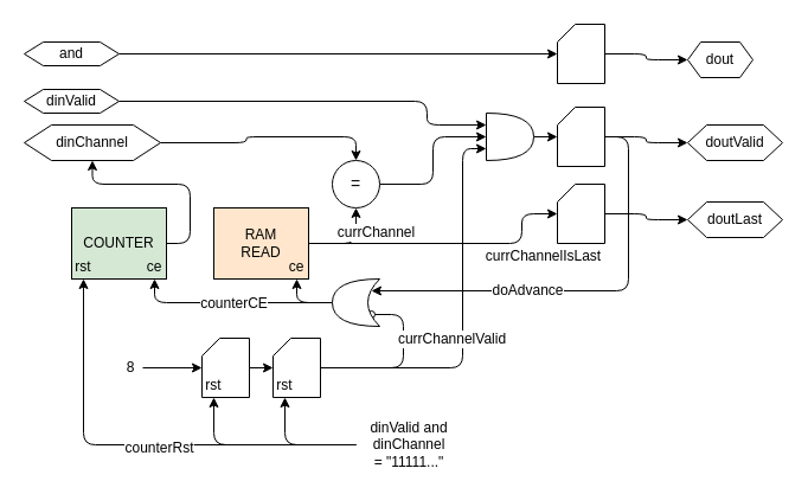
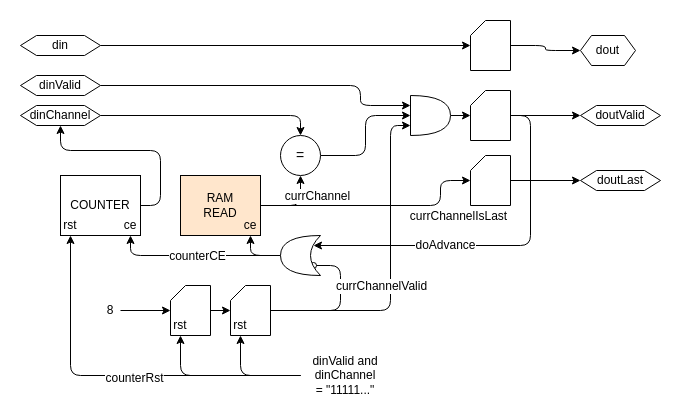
  <mxCell id="0" />
  <mxCell id="1" parent="0" />
  <mxCell id="2" style="edgeStyle=orthogonalEdgeStyle;rounded=1;orthogonalLoop=1;jettySize=auto;html=1;exitX=1;exitY=0.5;exitDx=0;exitDy=0;exitPerimeter=0;entryX=0.175;entryY=0.25;entryDx=0;entryDy=0;entryPerimeter=0;fontSize=12;endArrow=oval;endFill=0;" parent="1" source="40" target="44" edge="1"><mxGeometry relative="1" as="geometry"><Array as="points"><mxPoint x="340" y="310" /><mxPoint x="340" y="265" /></Array></mxGeometry></mxCell>
  <mxCell id="3" style="edgeStyle=orthogonalEdgeStyle;rounded=1;orthogonalLoop=1;jettySize=auto;html=1;exitX=1;exitY=0.5;exitDx=0;exitDy=0;fontSize=14;" parent="1" source="4" target="27" edge="1"><mxGeometry relative="1" as="geometry" /></mxCell>
- <mxCell id="4" value="and" style="shape=hexagon;perimeter=hexagonPerimeter2;whiteSpace=wrap;html=1;size=0.20;" parent="1" vertex="1"><mxGeometry x="20" y="35" width="80" height="20" as="geometry" /></mxCell>
+ <mxCell id="4" value="din" style="shape=hexagon;perimeter=hexagonPerimeter2;whiteSpace=wrap;html=1;size=0.20;" parent="1" vertex="1"><mxGeometry x="20" y="35" width="80" height="20" as="geometry" /></mxCell>
  <mxCell id="5" style="edgeStyle=orthogonalEdgeStyle;rounded=1;orthogonalLoop=1;jettySize=auto;html=1;exitX=1;exitY=0.5;exitDx=0;exitDy=0;entryX=0;entryY=0.25;entryDx=0;entryDy=0;entryPerimeter=0;fontSize=12;" parent="1" source="6" target="19" edge="1"><mxGeometry relative="1" as="geometry"><Array as="points"><mxPoint x="360" y="85" /><mxPoint x="360" y="105" /></Array></mxGeometry></mxCell>
  <mxCell id="6" value="dinValid" style="shape=hexagon;perimeter=hexagonPerimeter2;whiteSpace=wrap;html=1;size=0.20;" parent="1" vertex="1"><mxGeometry x="20" y="75" width="80" height="20" as="geometry" /></mxCell>
  <mxCell id="7" style="edgeStyle=orthogonalEdgeStyle;rounded=1;orthogonalLoop=1;jettySize=auto;html=1;exitX=1;exitY=0.5;exitDx=0;exitDy=0;entryX=0.5;entryY=0;entryDx=0;entryDy=0;fontSize=12;" parent="1" source="8" target="17" edge="1"><mxGeometry relative="1" as="geometry" /></mxCell>
- <mxCell id="8" value="dinChannel" style="shape=hexagon;perimeter=hexagonPerimeter2;whiteSpace=wrap;html=1;size=0.20;" parent="1" vertex="1"><mxGeometry x="20" y="105" width="115" height="30" as="geometry" /></mxCell>
+ <mxCell id="8" value="dinChannel" style="shape=hexagon;perimeter=hexagonPerimeter2;whiteSpace=wrap;html=1;size=0.20;" parent="1" vertex="1"><mxGeometry x="20" y="105" width="80" height="20" as="geometry" /></mxCell>
  <mxCell id="9" value="" style="group" parent="1" vertex="1" connectable="0"><mxGeometry x="180" y="175" width="80" height="60" as="geometry" /></mxCell>
  <mxCell id="10" value="RAM&lt;br&gt;READ" style="rounded=0;whiteSpace=wrap;html=1;fillColor=#ffe6cc;" parent="9" vertex="1"><mxGeometry width="80" height="60" as="geometry" /></mxCell>
  <mxCell id="11" value="ce" style="text;html=1;strokeColor=none;fillColor=none;align=center;verticalAlign=middle;whiteSpace=wrap;rounded=0;" parent="9" vertex="1"><mxGeometry x="60" y="40" width="20" height="20" as="geometry" /></mxCell>
  <mxCell id="12" value="" style="group" parent="1" vertex="1" connectable="0"><mxGeometry x="60" y="175" width="80" height="60" as="geometry" /></mxCell>
- <mxCell id="13" value="COUNTER" style="rounded=0;whiteSpace=wrap;html=1;fillColor=#d5e8d4;" parent="12" vertex="1"><mxGeometry width="80" height="60" as="geometry" /></mxCell>
+ <mxCell id="13" value="COUNTER" style="rounded=0;whiteSpace=wrap;html=1;" parent="12" vertex="1"><mxGeometry width="80" height="60" as="geometry" /></mxCell>
  <mxCell id="14" value="ce" style="text;html=1;strokeColor=none;fillColor=none;align=center;verticalAlign=middle;whiteSpace=wrap;rounded=0;" parent="12" vertex="1"><mxGeometry x="60" y="40" width="20" height="20" as="geometry" /></mxCell>
  <mxCell id="15" value="rst" style="text;html=1;strokeColor=none;fillColor=none;align=center;verticalAlign=middle;whiteSpace=wrap;rounded=0;" parent="12" vertex="1"><mxGeometry y="40" width="20" height="20" as="geometry" /></mxCell>
  <mxCell id="16" style="edgeStyle=orthogonalEdgeStyle;rounded=1;orthogonalLoop=1;jettySize=auto;html=1;exitX=1;exitY=0.5;exitDx=0;exitDy=0;" edge="1" parent="1" source="17" target="19"><mxGeometry relative="1" as="geometry" /></mxCell>
  <mxCell id="17" value="=" style="ellipse;whiteSpace=wrap;html=1;aspect=fixed;fontSize=14;" parent="1" vertex="1"><mxGeometry x="280" y="135" width="40" height="40" as="geometry" /></mxCell>
  <mxCell id="18" style="edgeStyle=orthogonalEdgeStyle;rounded=1;orthogonalLoop=1;jettySize=auto;html=1;exitX=1;exitY=0.5;exitDx=0;exitDy=0;exitPerimeter=0;fontSize=14;" parent="1" source="19" target="23" edge="1"><mxGeometry relative="1" as="geometry" /></mxCell>
  <mxCell id="19" value="" style="shape=or;whiteSpace=wrap;html=1;fontSize=14;" parent="1" vertex="1"><mxGeometry x="410" y="95" width="40" height="40" as="geometry" /></mxCell>
  <mxCell id="20" style="edgeStyle=orthogonalEdgeStyle;rounded=1;orthogonalLoop=1;jettySize=auto;html=1;exitX=1;exitY=0.5;exitDx=0;exitDy=0;exitPerimeter=0;fontSize=14;entryX=0;entryY=0.5;entryDx=0;entryDy=0;" parent="1" source="23" target="25" edge="1"><mxGeometry relative="1" as="geometry"><mxPoint x="560" y="120.333" as="targetPoint" /></mxGeometry></mxCell>
  <mxCell id="21" style="edgeStyle=orthogonalEdgeStyle;rounded=1;orthogonalLoop=1;jettySize=auto;html=1;exitX=1;exitY=0.5;exitDx=0;exitDy=0;exitPerimeter=0;entryX=0.175;entryY=0.75;entryDx=0;entryDy=0;entryPerimeter=0;endArrow=classic;endFill=1;fontSize=12;" parent="1" source="23" target="44" edge="1"><mxGeometry relative="1" as="geometry"><Array as="points"><mxPoint x="530" y="115" /><mxPoint x="530" y="245" /></Array></mxGeometry></mxCell>
  <mxCell id="22" value="doAdvance" style="text;html=1;resizable=0;points=[];align=center;verticalAlign=middle;labelBackgroundColor=#ffffff;fontSize=12;" parent="21" vertex="1" connectable="0"><mxGeometry x="0.189" y="3" relative="1" as="geometry"><mxPoint x="-18" y="-3.5" as="offset" /></mxGeometry></mxCell>
  <mxCell id="23" value="" style="shape=card;whiteSpace=wrap;html=1;fontSize=14;size=15;" parent="1" vertex="1"><mxGeometry x="470" y="90" width="40" height="50" as="geometry" /></mxCell>
  <mxCell id="24" value="dout" style="shape=hexagon;perimeter=hexagonPerimeter2;whiteSpace=wrap;html=1;size=0.20;" parent="1" vertex="1"><mxGeometry x="580" y="35" width="55" height="30" as="geometry" /></mxCell>
- <mxCell id="25" value="doutValid" style="shape=hexagon;perimeter=hexagonPerimeter2;whiteSpace=wrap;html=1;size=0.20;" parent="1" vertex="1"><mxGeometry x="580" y="105" width="80" height="30" as="geometry" /></mxCell>
+ <mxCell id="25" value="doutValid" style="shape=hexagon;perimeter=hexagonPerimeter2;whiteSpace=wrap;html=1;size=0.20;" parent="1" vertex="1"><mxGeometry x="580" y="105" width="80" height="20" as="geometry" /></mxCell>
  <mxCell id="26" style="edgeStyle=orthogonalEdgeStyle;rounded=1;orthogonalLoop=1;jettySize=auto;html=1;exitX=1;exitY=0.5;exitDx=0;exitDy=0;exitPerimeter=0;entryX=0;entryY=0.5;entryDx=0;entryDy=0;fontSize=14;" parent="1" source="27" target="24" edge="1"><mxGeometry relative="1" as="geometry" /></mxCell>
  <mxCell id="27" value="" style="shape=card;whiteSpace=wrap;html=1;fontSize=14;size=15;" parent="1" vertex="1"><mxGeometry x="470" y="20" width="40" height="50" as="geometry" /></mxCell>
  <mxCell id="28" style="edgeStyle=orthogonalEdgeStyle;rounded=1;orthogonalLoop=1;jettySize=auto;html=1;exitX=0;exitY=0.5;exitDx=0;exitDy=0;entryX=0.5;entryY=1;entryDx=0;entryDy=0;endArrow=classic;endFill=1;fontSize=12;" parent="1" source="32" target="46" edge="1"><mxGeometry relative="1" as="geometry" /></mxCell>
  <mxCell id="29" style="edgeStyle=orthogonalEdgeStyle;rounded=1;orthogonalLoop=1;jettySize=auto;html=1;exitX=0;exitY=0.5;exitDx=0;exitDy=0;entryX=0.5;entryY=1;entryDx=0;entryDy=0;endArrow=classic;endFill=1;fontSize=12;" parent="1" source="32" target="45" edge="1"><mxGeometry relative="1" as="geometry" /></mxCell>
  <mxCell id="30" style="edgeStyle=orthogonalEdgeStyle;rounded=1;orthogonalLoop=1;jettySize=auto;html=1;exitX=0;exitY=0.5;exitDx=0;exitDy=0;entryX=0.5;entryY=1;entryDx=0;entryDy=0;endArrow=classic;endFill=1;fontSize=12;" parent="1" source="32" target="15" edge="1"><mxGeometry relative="1" as="geometry"><Array as="points"><mxPoint x="70" y="375" /></Array></mxGeometry></mxCell>
  <mxCell id="31" value="counterRst" style="text;html=1;resizable=0;points=[];align=center;verticalAlign=middle;labelBackgroundColor=#ffffff;fontSize=12;" parent="30" vertex="1" connectable="0"><mxGeometry x="-0.099" y="2" relative="1" as="geometry"><mxPoint as="offset" /></mxGeometry></mxCell>
  <mxCell id="32" value="dinValid and&lt;br&gt;dinChannel&lt;br&gt;= &quot;11111...&quot;" style="text;html=1;strokeColor=none;fillColor=none;align=center;verticalAlign=middle;whiteSpace=wrap;rounded=0;fontSize=12;" parent="1" vertex="1"><mxGeometry x="300" y="355" width="90" height="40" as="geometry" /></mxCell>
  <mxCell id="33" style="edgeStyle=orthogonalEdgeStyle;rounded=1;orthogonalLoop=1;jettySize=auto;html=1;exitX=1;exitY=0.5;exitDx=0;exitDy=0;entryX=0.5;entryY=1;entryDx=0;entryDy=0;fontSize=12;" parent="1" source="10" target="17" edge="1"><mxGeometry relative="1" as="geometry" /></mxCell>
  <mxCell id="34" value="currChannel" style="text;html=1;resizable=0;points=[];align=center;verticalAlign=middle;labelBackgroundColor=#ffffff;fontSize=12;" parent="33" vertex="1" connectable="0"><mxGeometry x="-0.554" y="1" relative="1" as="geometry"><mxPoint x="40" y="-9" as="offset" /></mxGeometry></mxCell>
  <mxCell id="35" style="edgeStyle=orthogonalEdgeStyle;rounded=1;orthogonalLoop=1;jettySize=auto;html=1;exitX=1;exitY=0.5;exitDx=0;exitDy=0;fontSize=12;" parent="1" source="13" target="8" edge="1"><mxGeometry relative="1" as="geometry" /></mxCell>
  <mxCell id="36" style="edgeStyle=orthogonalEdgeStyle;rounded=1;orthogonalLoop=1;jettySize=auto;html=1;exitX=1;exitY=0.5;exitDx=0;exitDy=0;exitPerimeter=0;fontSize=12;" parent="1" source="37" target="40" edge="1"><mxGeometry relative="1" as="geometry" /></mxCell>
  <mxCell id="37" value="" style="shape=card;whiteSpace=wrap;html=1;fontSize=14;size=15;" parent="1" vertex="1"><mxGeometry x="170" y="285" width="40" height="50" as="geometry" /></mxCell>
  <mxCell id="38" style="edgeStyle=orthogonalEdgeStyle;rounded=1;orthogonalLoop=1;jettySize=auto;html=1;exitX=1;exitY=0.5;exitDx=0;exitDy=0;exitPerimeter=0;entryX=0;entryY=0.75;entryDx=0;entryDy=0;entryPerimeter=0;endArrow=classic;endFill=1;fontSize=12;" parent="1" source="40" target="19" edge="1"><mxGeometry relative="1" as="geometry"><Array as="points"><mxPoint x="390" y="310" /><mxPoint x="390" y="125" /></Array></mxGeometry></mxCell>
  <mxCell id="39" value="currChannelValid" style="text;html=1;resizable=0;points=[];align=center;verticalAlign=middle;labelBackgroundColor=#ffffff;fontSize=12;" parent="38" vertex="1" connectable="0"><mxGeometry x="-0.303" y="18" relative="1" as="geometry"><mxPoint x="-3" y="-7" as="offset" /></mxGeometry></mxCell>
  <mxCell id="40" value="" style="shape=card;whiteSpace=wrap;html=1;fontSize=14;size=15;" parent="1" vertex="1"><mxGeometry x="230" y="285" width="40" height="50" as="geometry" /></mxCell>
  <mxCell id="41" style="edgeStyle=orthogonalEdgeStyle;rounded=1;orthogonalLoop=1;jettySize=auto;html=1;exitX=1;exitY=0.5;exitDx=0;exitDy=0;exitPerimeter=0;entryX=0.5;entryY=1;entryDx=0;entryDy=0;fontSize=12;" parent="1" source="44" target="11" edge="1"><mxGeometry relative="1" as="geometry" /></mxCell>
  <mxCell id="42" style="edgeStyle=orthogonalEdgeStyle;rounded=1;orthogonalLoop=1;jettySize=auto;html=1;exitX=1;exitY=0.5;exitDx=0;exitDy=0;exitPerimeter=0;entryX=0.5;entryY=1;entryDx=0;entryDy=0;fontSize=12;" parent="1" source="44" target="14" edge="1"><mxGeometry relative="1" as="geometry" /></mxCell>
  <mxCell id="43" value="counterCE" style="text;html=1;resizable=0;points=[];align=center;verticalAlign=middle;labelBackgroundColor=#ffffff;fontSize=12;" parent="42" vertex="1" connectable="0"><mxGeometry x="-0.008" relative="1" as="geometry"><mxPoint as="offset" /></mxGeometry></mxCell>
  <mxCell id="44" value="" style="shape=xor;whiteSpace=wrap;html=1;fontSize=12;direction=west;" parent="1" vertex="1"><mxGeometry x="280" y="235" width="40" height="40" as="geometry" /></mxCell>
  <mxCell id="45" value="rst" style="text;html=1;strokeColor=none;fillColor=none;align=center;verticalAlign=middle;whiteSpace=wrap;rounded=0;" parent="1" vertex="1"><mxGeometry x="170" y="315" width="20" height="20" as="geometry" /></mxCell>
  <mxCell id="46" value="rst" style="text;html=1;strokeColor=none;fillColor=none;align=center;verticalAlign=middle;whiteSpace=wrap;rounded=0;" parent="1" vertex="1"><mxGeometry x="230" y="315" width="20" height="20" as="geometry" /></mxCell>
  <mxCell id="47" style="edgeStyle=orthogonalEdgeStyle;rounded=1;orthogonalLoop=1;jettySize=auto;html=1;exitX=1;exitY=0.5;exitDx=0;exitDy=0;endArrow=classic;endFill=1;fontSize=12;" parent="1" source="48" target="37" edge="1"><mxGeometry relative="1" as="geometry"><mxPoint x="80.333" y="310.339" as="targetPoint" /></mxGeometry></mxCell>
  <mxCell id="48" value="8" style="text;html=1;strokeColor=none;fillColor=none;align=center;verticalAlign=middle;whiteSpace=wrap;rounded=0;fontSize=12;" parent="1" vertex="1"><mxGeometry x="100" y="300" width="20" height="20" as="geometry" /></mxCell>
- <mxCell id="49" value="doutLast" style="shape=hexagon;perimeter=hexagonPerimeter2;whiteSpace=wrap;html=1;size=0.20;" parent="1" vertex="1"><mxGeometry x="580" y="170" width="80" height="30" as="geometry" /></mxCell>
+ <mxCell id="49" value="doutLast" style="shape=hexagon;perimeter=hexagonPerimeter2;whiteSpace=wrap;html=1;size=0.20;" parent="1" vertex="1"><mxGeometry x="580" y="170" width="80" height="20" as="geometry" /></mxCell>
  <mxCell id="50" style="edgeStyle=orthogonalEdgeStyle;rounded=1;orthogonalLoop=1;jettySize=auto;html=1;exitX=1;exitY=0.5;exitDx=0;exitDy=0;exitPerimeter=0;entryX=0;entryY=0.5;entryDx=0;entryDy=0;endArrow=classic;endFill=1;fontSize=12;" parent="1" source="51" target="49" edge="1"><mxGeometry relative="1" as="geometry" /></mxCell>
  <mxCell id="51" value="" style="shape=card;whiteSpace=wrap;html=1;fontSize=14;size=15;" parent="1" vertex="1"><mxGeometry x="470" y="155" width="40" height="50" as="geometry" /></mxCell>
  <mxCell id="52" style="edgeStyle=orthogonalEdgeStyle;rounded=1;orthogonalLoop=1;jettySize=auto;html=1;exitX=1;exitY=0.5;exitDx=0;exitDy=0;endArrow=classic;endFill=1;fontSize=12;" parent="1" source="10" target="51" edge="1"><mxGeometry relative="1" as="geometry"><Array as="points"><mxPoint x="440" y="205" /><mxPoint x="440" y="180" /></Array></mxGeometry></mxCell>
  <mxCell id="53" value="currChannelIsLast" style="text;html=1;resizable=0;points=[];align=center;verticalAlign=middle;labelBackgroundColor=#ffffff;fontSize=12;" parent="52" vertex="1" connectable="0"><mxGeometry x="0.324" y="-1" relative="1" as="geometry"><mxPoint x="41" y="9" as="offset" /></mxGeometry></mxCell>
